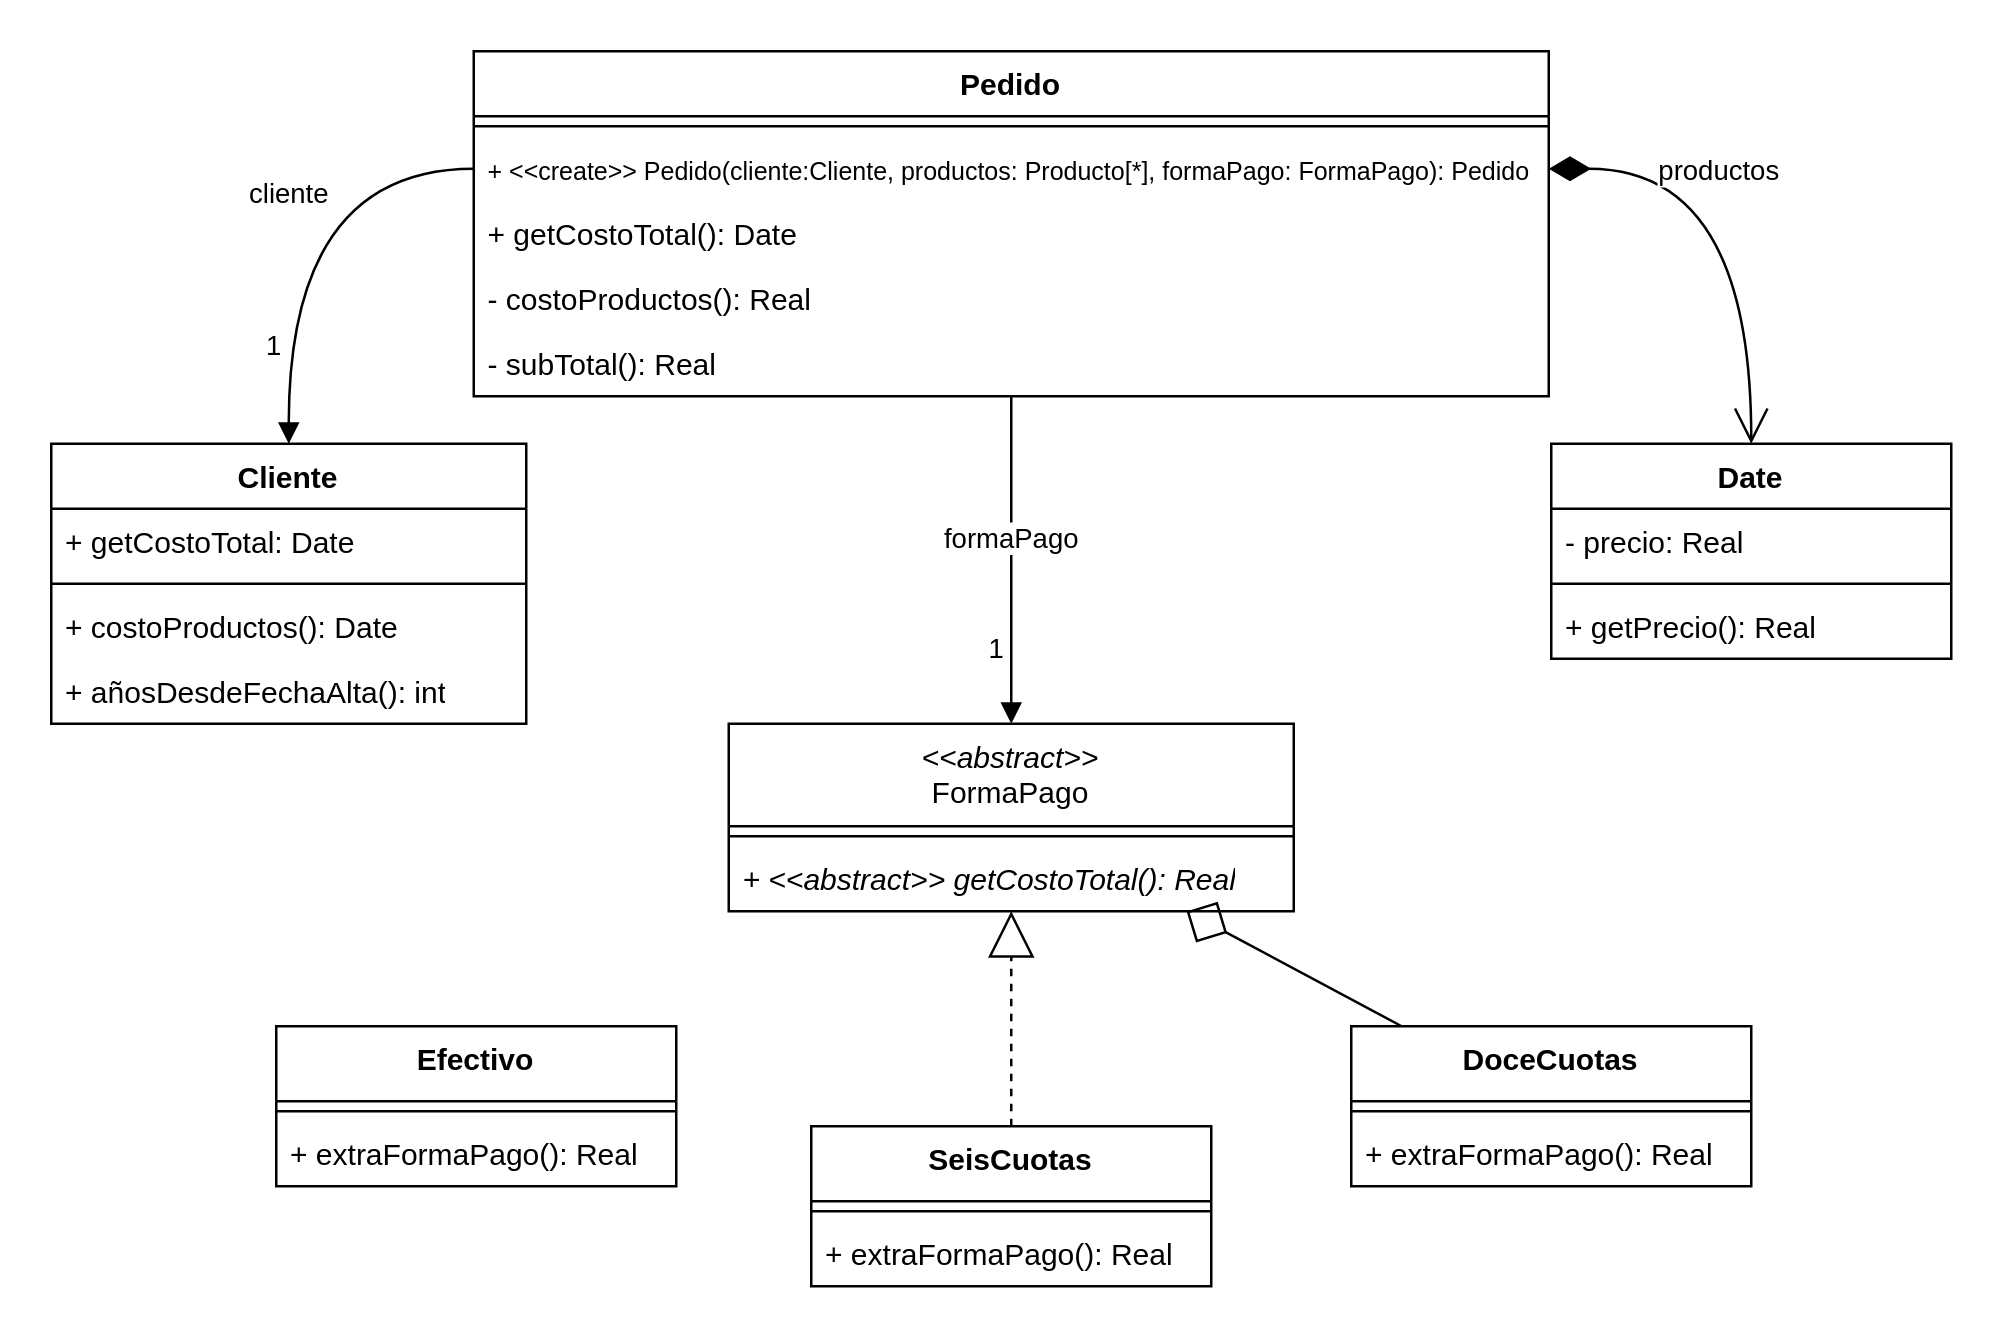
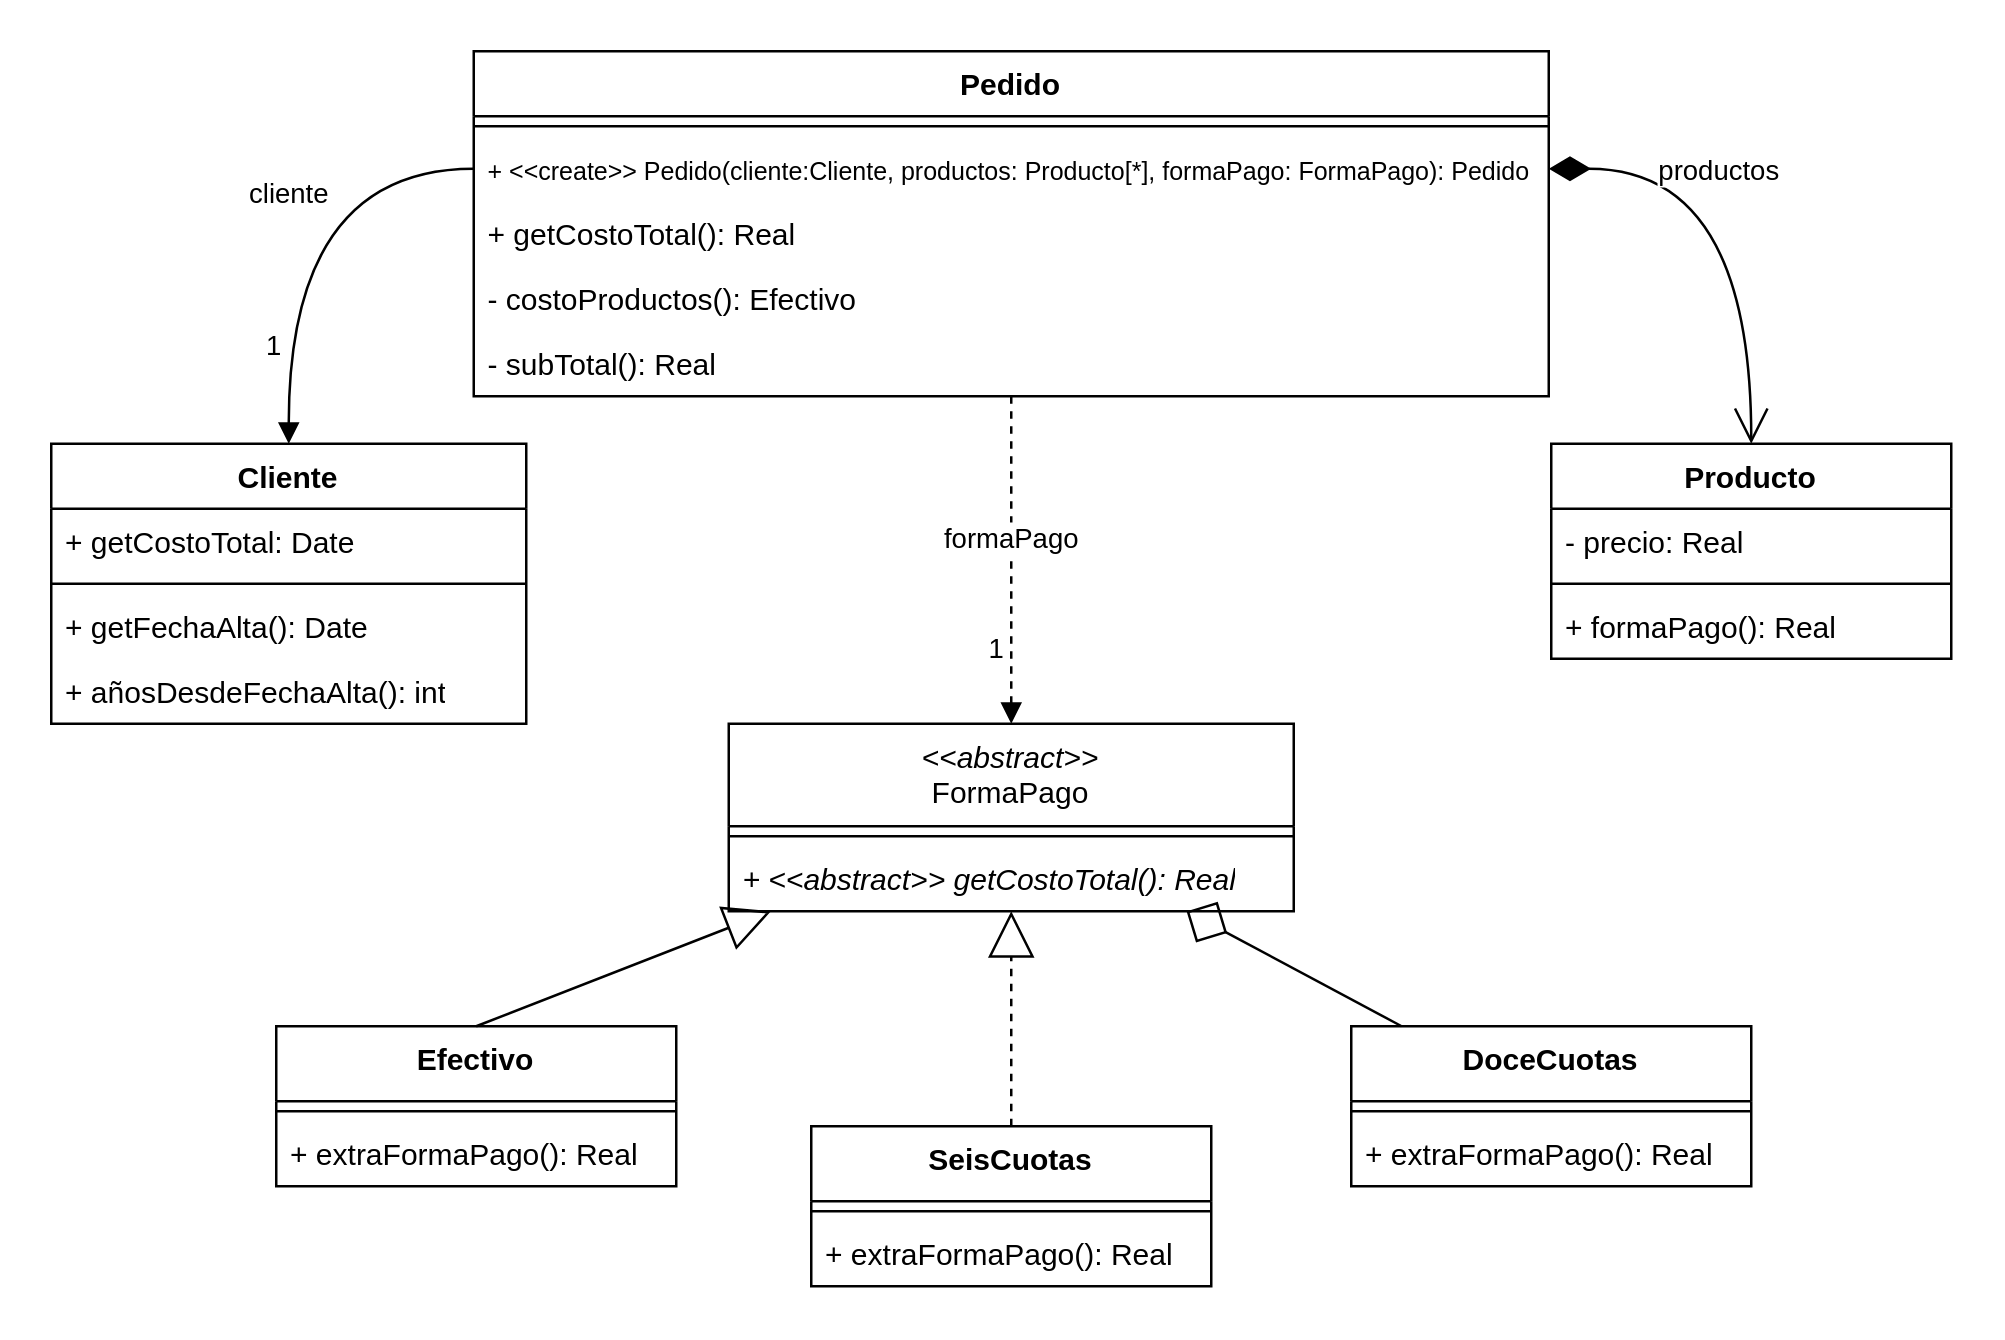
  <mxCell id="0" />
  <mxCell id="1" parent="0" />
  <mxCell id="2" value="Pedido" style="swimlane;fontStyle=1;align=center;verticalAlign=top;childLayout=stackLayout;horizontal=1;startSize=26;horizontalStack=0;resizeParent=1;resizeParentMax=0;resizeLast=0;collapsible=1;marginBottom=0;whiteSpace=wrap;html=1;" vertex="1" parent="1"><mxGeometry x="189" y="20" width="430" height="138" as="geometry" /></mxCell>
  <mxCell id="3" value="" style="line;strokeWidth=1;fillColor=none;align=left;verticalAlign=middle;spacingTop=-1;spacingLeft=3;spacingRight=3;rotatable=0;labelPosition=right;points=[];portConstraint=eastwest;strokeColor=inherit;" vertex="1" parent="2"><mxGeometry y="26" width="430" height="8" as="geometry" /></mxCell>
  <mxCell id="4" value="&lt;font style=&quot;font-size: 10px;&quot;&gt;+ &amp;lt;&amp;lt;create&amp;gt;&amp;gt; Pedido(cliente:Cliente, productos: Producto[*], formaPago: FormaPago): Pedido&lt;/font&gt;" style="text;strokeColor=none;fillColor=none;align=left;verticalAlign=top;spacingLeft=4;spacingRight=4;overflow=hidden;rotatable=0;points=[[0,0.5],[1,0.5]];portConstraint=eastwest;whiteSpace=wrap;html=1;" vertex="1" parent="2"><mxGeometry y="34" width="430" height="26" as="geometry" /></mxCell>
- <mxCell id="5" value="+ &lt;span&gt;getCostoTotal&lt;/span&gt;(): Date" style="text;strokeColor=none;fillColor=none;align=left;verticalAlign=top;spacingLeft=4;spacingRight=4;overflow=hidden;rotatable=0;points=[[0,0.5],[1,0.5]];portConstraint=eastwest;whiteSpace=wrap;html=1;fontStyle=0" vertex="1" parent="2"><mxGeometry y="60" width="430" height="26" as="geometry" /></mxCell>
- <mxCell id="6" value="&lt;span&gt;- costoProductos&lt;/span&gt;(): Real" style="text;strokeColor=none;fillColor=none;align=left;verticalAlign=top;spacingLeft=4;spacingRight=4;overflow=hidden;rotatable=0;points=[[0,0.5],[1,0.5]];portConstraint=eastwest;whiteSpace=wrap;html=1;fontStyle=0" vertex="1" parent="2"><mxGeometry y="86" width="430" height="26" as="geometry" /></mxCell>
+ <mxCell id="5" value="+ &lt;span&gt;getCostoTotal&lt;/span&gt;(): Real" style="text;strokeColor=none;fillColor=none;align=left;verticalAlign=top;spacingLeft=4;spacingRight=4;overflow=hidden;rotatable=0;points=[[0,0.5],[1,0.5]];portConstraint=eastwest;whiteSpace=wrap;html=1;fontStyle=0" vertex="1" parent="2"><mxGeometry y="60" width="430" height="26" as="geometry" /></mxCell>
+ <mxCell id="6" value="&lt;span&gt;- costoProductos&lt;/span&gt;(): Efectivo" style="text;strokeColor=none;fillColor=none;align=left;verticalAlign=top;spacingLeft=4;spacingRight=4;overflow=hidden;rotatable=0;points=[[0,0.5],[1,0.5]];portConstraint=eastwest;whiteSpace=wrap;html=1;fontStyle=0" vertex="1" parent="2"><mxGeometry y="86" width="430" height="26" as="geometry" /></mxCell>
  <mxCell id="7" value="&lt;span&gt;- subTotal&lt;/span&gt;(): Real" style="text;strokeColor=none;fillColor=none;align=left;verticalAlign=top;spacingLeft=4;spacingRight=4;overflow=hidden;rotatable=0;points=[[0,0.5],[1,0.5]];portConstraint=eastwest;whiteSpace=wrap;html=1;fontStyle=0" vertex="1" parent="2"><mxGeometry y="112" width="430" height="26" as="geometry" /></mxCell>
  <mxCell id="8" value="Cliente" style="swimlane;fontStyle=1;align=center;verticalAlign=top;childLayout=stackLayout;horizontal=1;startSize=26;horizontalStack=0;resizeParent=1;resizeParentMax=0;resizeLast=0;collapsible=1;marginBottom=0;whiteSpace=wrap;html=1;" vertex="1" parent="1"><mxGeometry x="20" y="177" width="190" height="112" as="geometry" /></mxCell>
  <mxCell id="9" value="+ getCostoTotal: Date" style="text;strokeColor=none;fillColor=none;align=left;verticalAlign=top;spacingLeft=4;spacingRight=4;overflow=hidden;rotatable=0;points=[[0,0.5],[1,0.5]];portConstraint=eastwest;whiteSpace=wrap;html=1;" vertex="1" parent="8"><mxGeometry y="26" width="190" height="26" as="geometry" /></mxCell>
  <mxCell id="10" value="" style="line;strokeWidth=1;fillColor=none;align=left;verticalAlign=middle;spacingTop=-1;spacingLeft=3;spacingRight=3;rotatable=0;labelPosition=right;points=[];portConstraint=eastwest;strokeColor=inherit;" vertex="1" parent="8"><mxGeometry y="52" width="190" height="8" as="geometry" /></mxCell>
- <mxCell id="11" value="+ costoProductos(): Date" style="text;strokeColor=none;fillColor=none;align=left;verticalAlign=top;spacingLeft=4;spacingRight=4;overflow=hidden;rotatable=0;points=[[0,0.5],[1,0.5]];portConstraint=eastwest;whiteSpace=wrap;html=1;" vertex="1" parent="8"><mxGeometry y="60" width="190" height="26" as="geometry" /></mxCell>
+ <mxCell id="11" value="+ getFechaAlta(): Date" style="text;strokeColor=none;fillColor=none;align=left;verticalAlign=top;spacingLeft=4;spacingRight=4;overflow=hidden;rotatable=0;points=[[0,0.5],[1,0.5]];portConstraint=eastwest;whiteSpace=wrap;html=1;" vertex="1" parent="8"><mxGeometry y="60" width="190" height="26" as="geometry" /></mxCell>
  <mxCell id="12" value="+ añosDesdeFechaAlta(): int" style="text;strokeColor=none;fillColor=none;align=left;verticalAlign=top;spacingLeft=4;spacingRight=4;overflow=hidden;rotatable=0;points=[[0,0.5],[1,0.5]];portConstraint=eastwest;whiteSpace=wrap;html=1;" vertex="1" parent="8"><mxGeometry y="86" width="190" height="26" as="geometry" /></mxCell>
- <mxCell id="13" value="Date" style="swimlane;fontStyle=1;align=center;verticalAlign=top;childLayout=stackLayout;horizontal=1;startSize=26;horizontalStack=0;resizeParent=1;resizeParentMax=0;resizeLast=0;collapsible=1;marginBottom=0;whiteSpace=wrap;html=1;" vertex="1" parent="1"><mxGeometry x="620" y="177" width="160" height="86" as="geometry" /></mxCell>
+ <mxCell id="13" value="Producto" style="swimlane;fontStyle=1;align=center;verticalAlign=top;childLayout=stackLayout;horizontal=1;startSize=26;horizontalStack=0;resizeParent=1;resizeParentMax=0;resizeLast=0;collapsible=1;marginBottom=0;whiteSpace=wrap;html=1;" vertex="1" parent="1"><mxGeometry x="620" y="177" width="160" height="86" as="geometry" /></mxCell>
  <mxCell id="14" value="- precio: Real" style="text;strokeColor=none;fillColor=none;align=left;verticalAlign=top;spacingLeft=4;spacingRight=4;overflow=hidden;rotatable=0;points=[[0,0.5],[1,0.5]];portConstraint=eastwest;whiteSpace=wrap;html=1;" vertex="1" parent="13"><mxGeometry y="26" width="160" height="26" as="geometry" /></mxCell>
  <mxCell id="15" value="" style="line;strokeWidth=1;fillColor=none;align=left;verticalAlign=middle;spacingTop=-1;spacingLeft=3;spacingRight=3;rotatable=0;labelPosition=right;points=[];portConstraint=eastwest;strokeColor=inherit;" vertex="1" parent="13"><mxGeometry y="52" width="160" height="8" as="geometry" /></mxCell>
- <mxCell id="16" value="+ getPrecio(): Real" style="text;strokeColor=none;fillColor=none;align=left;verticalAlign=top;spacingLeft=4;spacingRight=4;overflow=hidden;rotatable=0;points=[[0,0.5],[1,0.5]];portConstraint=eastwest;whiteSpace=wrap;html=1;" vertex="1" parent="13"><mxGeometry y="60" width="160" height="26" as="geometry" /></mxCell>
+ <mxCell id="16" value="+ formaPago(): Real" style="text;strokeColor=none;fillColor=none;align=left;verticalAlign=top;spacingLeft=4;spacingRight=4;overflow=hidden;rotatable=0;points=[[0,0.5],[1,0.5]];portConstraint=eastwest;whiteSpace=wrap;html=1;" vertex="1" parent="13"><mxGeometry y="60" width="160" height="26" as="geometry" /></mxCell>
  <mxCell id="17" value="&lt;div&gt;&lt;span style=&quot;font-style: italic; text-align: left;&quot;&gt;&amp;lt;&amp;lt;abstract&amp;gt;&amp;gt;&lt;/span&gt;&lt;span style=&quot;background-color: transparent; color: light-dark(rgb(0, 0, 0), rgb(255, 255, 255));&quot;&gt;&lt;span&gt;&lt;/span&gt;&lt;/span&gt;&lt;/div&gt;&lt;div&gt;&lt;span style=&quot;background-color: transparent; color: light-dark(rgb(0, 0, 0), rgb(255, 255, 255));&quot;&gt;&lt;span&gt;FormaPago&lt;/span&gt;&lt;/span&gt;&lt;/div&gt;" style="swimlane;fontStyle=0;align=center;verticalAlign=top;childLayout=stackLayout;horizontal=1;startSize=41;horizontalStack=0;resizeParent=1;resizeParentMax=0;resizeLast=0;collapsible=1;marginBottom=0;whiteSpace=wrap;html=1;" vertex="1" parent="1"><mxGeometry x="291" y="289" width="226" height="75" as="geometry" /></mxCell>
  <mxCell id="18" value="" style="line;strokeWidth=1;fillColor=none;align=left;verticalAlign=middle;spacingTop=-1;spacingLeft=3;spacingRight=3;rotatable=0;labelPosition=right;points=[];portConstraint=eastwest;strokeColor=inherit;" vertex="1" parent="17"><mxGeometry y="41" width="226" height="8" as="geometry" /></mxCell>
  <mxCell id="19" value="+ &amp;lt;&amp;lt;abstract&amp;gt;&amp;gt;&amp;nbsp;&lt;span&gt;getCostoTotal&lt;/span&gt;(): Real" style="text;strokeColor=none;fillColor=none;align=left;verticalAlign=top;spacingLeft=4;spacingRight=4;overflow=hidden;rotatable=0;points=[[0,0.5],[1,0.5]];portConstraint=eastwest;whiteSpace=wrap;html=1;fontStyle=2" vertex="1" parent="17"><mxGeometry y="49" width="226" height="26" as="geometry" /></mxCell>
  <mxCell id="20" value="&lt;div&gt;&lt;span style=&quot;background-color: transparent; color: light-dark(rgb(0, 0, 0), rgb(255, 255, 255));&quot;&gt;&lt;b&gt;SeisCuotas&lt;/b&gt;&lt;/span&gt;&lt;/div&gt;" style="swimlane;fontStyle=0;align=center;verticalAlign=top;childLayout=stackLayout;horizontal=1;startSize=30;horizontalStack=0;resizeParent=1;resizeParentMax=0;resizeLast=0;collapsible=1;marginBottom=0;whiteSpace=wrap;html=1;" vertex="1" parent="1"><mxGeometry x="324" y="450" width="160" height="64" as="geometry" /></mxCell>
  <mxCell id="21" value="" style="line;strokeWidth=1;fillColor=none;align=left;verticalAlign=middle;spacingTop=-1;spacingLeft=3;spacingRight=3;rotatable=0;labelPosition=right;points=[];portConstraint=eastwest;strokeColor=inherit;" vertex="1" parent="20"><mxGeometry y="30" width="160" height="8" as="geometry" /></mxCell>
  <mxCell id="22" value="+ &lt;span&gt;extraFormaPago&lt;/span&gt;(): Real" style="text;strokeColor=none;fillColor=none;align=left;verticalAlign=top;spacingLeft=4;spacingRight=4;overflow=hidden;rotatable=0;points=[[0,0.5],[1,0.5]];portConstraint=eastwest;whiteSpace=wrap;html=1;fontStyle=0" vertex="1" parent="20"><mxGeometry y="38" width="160" height="26" as="geometry" /></mxCell>
  <mxCell id="23" value="&lt;div&gt;&lt;span style=&quot;background-color: transparent; color: light-dark(rgb(0, 0, 0), rgb(255, 255, 255));&quot;&gt;&lt;b&gt;Efectivo&lt;/b&gt;&lt;/span&gt;&lt;/div&gt;" style="swimlane;fontStyle=0;align=center;verticalAlign=top;childLayout=stackLayout;horizontal=1;startSize=30;horizontalStack=0;resizeParent=1;resizeParentMax=0;resizeLast=0;collapsible=1;marginBottom=0;whiteSpace=wrap;html=1;" vertex="1" parent="1"><mxGeometry x="110" y="410" width="160" height="64" as="geometry" /></mxCell>
  <mxCell id="24" value="" style="line;strokeWidth=1;fillColor=none;align=left;verticalAlign=middle;spacingTop=-1;spacingLeft=3;spacingRight=3;rotatable=0;labelPosition=right;points=[];portConstraint=eastwest;strokeColor=inherit;" vertex="1" parent="23"><mxGeometry y="30" width="160" height="8" as="geometry" /></mxCell>
  <mxCell id="25" value="+ &lt;span&gt;extraFormaPago&lt;/span&gt;(): Real" style="text;strokeColor=none;fillColor=none;align=left;verticalAlign=top;spacingLeft=4;spacingRight=4;overflow=hidden;rotatable=0;points=[[0,0.5],[1,0.5]];portConstraint=eastwest;whiteSpace=wrap;html=1;fontStyle=0" vertex="1" parent="23"><mxGeometry y="38" width="160" height="26" as="geometry" /></mxCell>
  <mxCell id="26" value="&lt;div&gt;&lt;span style=&quot;background-color: transparent; color: light-dark(rgb(0, 0, 0), rgb(255, 255, 255));&quot;&gt;&lt;b&gt;DoceCuotas&lt;/b&gt;&lt;/span&gt;&lt;/div&gt;" style="swimlane;fontStyle=0;align=center;verticalAlign=top;childLayout=stackLayout;horizontal=1;startSize=30;horizontalStack=0;resizeParent=1;resizeParentMax=0;resizeLast=0;collapsible=1;marginBottom=0;whiteSpace=wrap;html=1;" vertex="1" parent="1"><mxGeometry x="540" y="410" width="160" height="64" as="geometry" /></mxCell>
  <mxCell id="27" value="" style="line;strokeWidth=1;fillColor=none;align=left;verticalAlign=middle;spacingTop=-1;spacingLeft=3;spacingRight=3;rotatable=0;labelPosition=right;points=[];portConstraint=eastwest;strokeColor=inherit;" vertex="1" parent="26"><mxGeometry y="30" width="160" height="8" as="geometry" /></mxCell>
  <mxCell id="28" value="+ &lt;span&gt;extraFormaPago&lt;/span&gt;(): Real" style="text;strokeColor=none;fillColor=none;align=left;verticalAlign=top;spacingLeft=4;spacingRight=4;overflow=hidden;rotatable=0;points=[[0,0.5],[1,0.5]];portConstraint=eastwest;whiteSpace=wrap;html=1;fontStyle=0" vertex="1" parent="26"><mxGeometry y="38" width="160" height="26" as="geometry" /></mxCell>
+ <mxCell id="29" value="" style="endArrow=block;endSize=16;endFill=0;html=1;rounded=0;exitX=0.5;exitY=0;exitDx=0;exitDy=0;" edge="1" parent="1" source="23" target="17"><mxGeometry width="160" relative="1" as="geometry"><mxPoint x="450" y="270" as="sourcePoint" /><mxPoint x="610" y="270" as="targetPoint" /></mxGeometry></mxCell>
  <mxCell id="30" value="" style="endArrow=block;endSize=16;endFill=0;html=1;rounded=0;dashed=1;" edge="1" parent="1" source="20" target="17"><mxGeometry width="160" relative="1" as="geometry"><mxPoint x="200" y="420" as="sourcePoint" /><mxPoint x="318" y="374" as="targetPoint" /></mxGeometry></mxCell>
  <mxCell id="31" value="" style="endArrow=diamond;endSize=16;endFill=0;html=1;rounded=0;" edge="1" parent="1" source="26" target="17"><mxGeometry width="160" relative="1" as="geometry"><mxPoint x="414" y="460" as="sourcePoint" /><mxPoint x="414" y="374" as="targetPoint" /></mxGeometry></mxCell>
  <mxCell id="32" value="" style="endArrow=open;html=1;endSize=12;startArrow=diamondThin;startSize=14;startFill=1;align=left;verticalAlign=bottom;rounded=0;edgeStyle=orthogonalEdgeStyle;curved=1;" edge="1" parent="1" source="4" target="13"><mxGeometry x="-1" y="3" relative="1" as="geometry"><mxPoint x="450" y="270" as="sourcePoint" /><mxPoint x="610" y="270" as="targetPoint" /></mxGeometry></mxCell>
  <mxCell id="33" value="productos" style="edgeLabel;html=1;align=center;verticalAlign=middle;resizable=0;points=[];" vertex="1" connectable="0" parent="32"><mxGeometry x="-0.151" y="-14" relative="1" as="geometry"><mxPoint as="offset" /></mxGeometry></mxCell>
  <mxCell id="34" value="cliente" style="html=1;verticalAlign=bottom;endArrow=block;curved=1;rounded=0;edgeStyle=orthogonalEdgeStyle;exitX=0;exitY=0.5;exitDx=0;exitDy=0;" edge="1" parent="1" source="4" target="8"><mxGeometry x="0.006" width="80" relative="1" as="geometry"><mxPoint x="490" y="270" as="sourcePoint" /><mxPoint x="570" y="270" as="targetPoint" /><mxPoint as="offset" /></mxGeometry></mxCell>
  <mxCell id="35" value="1" style="edgeLabel;html=1;align=center;verticalAlign=middle;resizable=0;points=[];" vertex="1" connectable="0" parent="34"><mxGeometry x="0.678" relative="1" as="geometry"><mxPoint x="-7" y="-10" as="offset" /></mxGeometry></mxCell>
- <mxCell id="36" value="formaPago" style="html=1;verticalAlign=bottom;endArrow=block;rounded=0;" edge="1" parent="1" source="2" target="17"><mxGeometry x="0.006" width="80" relative="1" as="geometry"><mxPoint x="230" y="77" as="sourcePoint" /><mxPoint x="185" y="187" as="targetPoint" /><mxPoint as="offset" /></mxGeometry></mxCell>
+ <mxCell id="36" value="formaPago" style="html=1;verticalAlign=bottom;endArrow=block;rounded=0;dashed=1;" edge="1" parent="1" source="2" target="17"><mxGeometry x="0.006" width="80" relative="1" as="geometry"><mxPoint x="230" y="77" as="sourcePoint" /><mxPoint x="185" y="187" as="targetPoint" /><mxPoint as="offset" /></mxGeometry></mxCell>
  <mxCell id="37" value="1" style="edgeLabel;html=1;align=center;verticalAlign=middle;resizable=0;points=[];" vertex="1" connectable="0" parent="36"><mxGeometry x="0.678" relative="1" as="geometry"><mxPoint x="-7" y="-10" as="offset" /></mxGeometry></mxCell>
